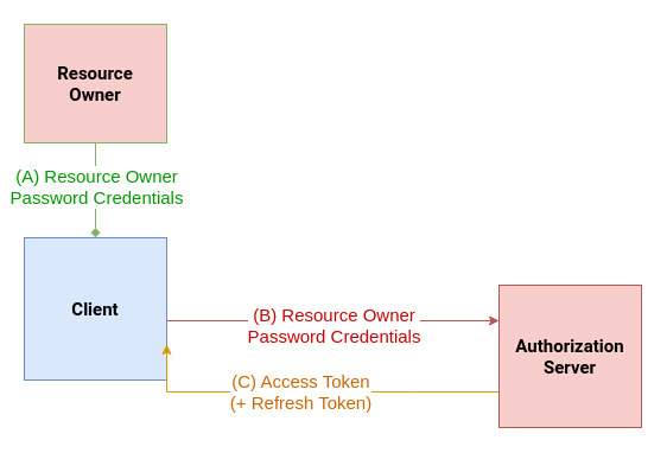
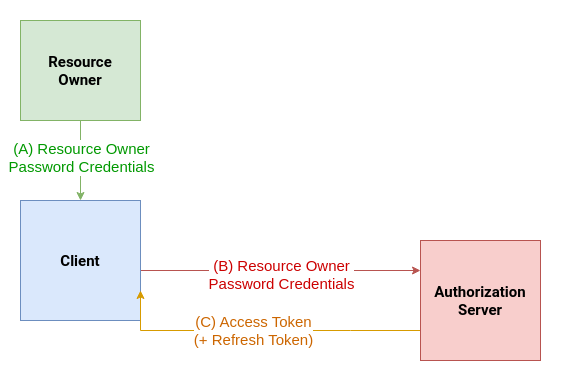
  <mxCell id="0" />
  <mxCell id="1" parent="0" />
  <mxCell id="2" style="edgeStyle=orthogonalEdgeStyle;rounded=0;orthogonalLoop=1;jettySize=auto;html=1;entryX=0;entryY=0.25;entryDx=0;entryDy=0;fontSize=15;fontColor=#009900;fillColor=#f8cecc;strokeColor=#b85450;" edge="1" parent="1" source="4" target="10"><mxGeometry relative="1" as="geometry"><Array as="points"><mxPoint x="210" y="270" /><mxPoint x="210" y="270" /></Array></mxGeometry></mxCell>
  <mxCell id="3" value="(B) Resource Owner&lt;br&gt;Password Credentials" style="edgeLabel;html=1;align=center;verticalAlign=middle;resizable=0;points=[];fontSize=15;fontColor=#CC0000;" vertex="1" connectable="0" parent="2"><mxGeometry x="-0.664" y="-2" relative="1" as="geometry"><mxPoint x="93" y="1" as="offset" /></mxGeometry></mxCell>
  <mxCell id="4" value="&lt;b style=&quot;font-size: 15px;&quot;&gt;Client&lt;/b&gt;" style="rounded=0;whiteSpace=wrap;html=1;fillColor=#dae8fc;strokeColor=#6c8ebf;fontSize=15;fontFamily=Roboto;fontSource=https%3A%2F%2Ffonts.googleapis.com%2Fcss%3Ffamily%3DRoboto;" parent="1" vertex="1"><mxGeometry x="20" y="200" width="120" height="120" as="geometry" /></mxCell>
- <mxCell id="5" style="edgeStyle=orthogonalEdgeStyle;rounded=0;orthogonalLoop=1;jettySize=auto;html=1;fillColor=#d5e8d4;strokeColor=#82b366;endArrow=diamond;" edge="1" parent="1" source="7" target="4"><mxGeometry relative="1" as="geometry" /></mxCell>
+ <mxCell id="5" style="edgeStyle=orthogonalEdgeStyle;rounded=0;orthogonalLoop=1;jettySize=auto;html=1;fillColor=#d5e8d4;strokeColor=#82b366;" edge="1" parent="1" source="7" target="4"><mxGeometry relative="1" as="geometry" /></mxCell>
  <mxCell id="6" value="(A) Resource Owner&lt;br style=&quot;font-size: 15px;&quot;&gt;Password Credentials" style="edgeLabel;html=1;align=center;verticalAlign=middle;resizable=0;points=[];fontSize=15;fontColor=#009900;" vertex="1" connectable="0" parent="5"><mxGeometry x="-0.3" relative="1" as="geometry"><mxPoint y="8" as="offset" /></mxGeometry></mxCell>
- <mxCell id="7" value="&lt;b style=&quot;font-size: 15px;&quot;&gt;Resource&lt;br style=&quot;font-size: 15px;&quot;&gt;Owner&lt;br style=&quot;font-size: 15px;&quot;&gt;&lt;/b&gt;" style="rounded=0;whiteSpace=wrap;html=1;fillColor=#f8cecc;strokeColor=#82b366;fontSize=15;fontFamily=Roboto;fontSource=https%3A%2F%2Ffonts.googleapis.com%2Fcss%3Ffamily%3DRoboto;" parent="1" vertex="1"><mxGeometry x="20" y="20" width="120" height="100" as="geometry" /></mxCell>
+ <mxCell id="7" value="&lt;b style=&quot;font-size: 15px;&quot;&gt;Resource&lt;br style=&quot;font-size: 15px;&quot;&gt;Owner&lt;br style=&quot;font-size: 15px;&quot;&gt;&lt;/b&gt;" style="rounded=0;whiteSpace=wrap;html=1;fillColor=#d5e8d4;strokeColor=#82b366;fontSize=15;fontFamily=Roboto;fontSource=https%3A%2F%2Ffonts.googleapis.com%2Fcss%3Ffamily%3DRoboto;" parent="1" vertex="1"><mxGeometry x="20" y="20" width="120" height="100" as="geometry" /></mxCell>
  <mxCell id="8" style="edgeStyle=orthogonalEdgeStyle;rounded=0;orthogonalLoop=1;jettySize=auto;html=1;entryX=1;entryY=0.75;entryDx=0;entryDy=0;fontSize=15;fontColor=#CC0000;fillColor=#ffe6cc;strokeColor=#d79b00;" edge="1" parent="1" source="10" target="4"><mxGeometry relative="1" as="geometry"><Array as="points"><mxPoint x="350" y="330" /><mxPoint x="350" y="330" /></Array></mxGeometry></mxCell>
  <mxCell id="9" value="(C) Access Token&lt;br&gt;(+ Refresh Token)" style="edgeLabel;html=1;align=center;verticalAlign=middle;resizable=0;points=[];fontSize=15;fontColor=#CC6600;" vertex="1" connectable="0" parent="8"><mxGeometry x="0.329" y="2" relative="1" as="geometry"><mxPoint x="45" y="-3" as="offset" /></mxGeometry></mxCell>
  <mxCell id="10" value="&lt;b style=&quot;font-size: 15px;&quot;&gt;Authorization&lt;br style=&quot;font-size: 15px;&quot;&gt;Server&lt;br style=&quot;font-size: 15px;&quot;&gt;&lt;/b&gt;" style="rounded=0;whiteSpace=wrap;html=1;fillColor=#f8cecc;strokeColor=#b85450;fontSize=15;fontFamily=Roboto;fontSource=https%3A%2F%2Ffonts.googleapis.com%2Fcss%3Ffamily%3DRoboto;" parent="1" vertex="1"><mxGeometry x="420" y="240" width="120" height="120" as="geometry" /></mxCell>
